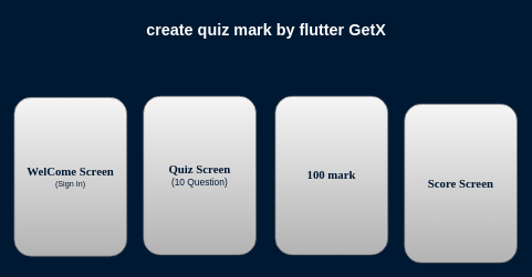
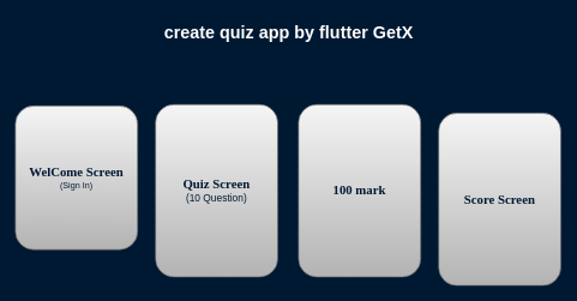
  <mxCell id="0" />
  <mxCell id="1" parent="0" />
- <mxCell id="2" value="&lt;h1 class=&quot;title style-scope ytd-video-primary-info-renderer&quot;&gt;&lt;span dir=&quot;auto&quot; class=&quot;style-scope yt-formatted-string&quot;&gt;create quiz mark by flutter GetX&lt;/span&gt;&lt;/h1&gt;" style="text;html=1;align=center;verticalAlign=middle;resizable=0;points=[];autosize=1;strokeColor=none;fontColor=#FFFFFF;" vertex="1" parent="1"><mxGeometry x="221" y="20" width="357" height="50" as="geometry" /></mxCell>
- <mxCell id="3" value="&lt;font color=&quot;#001933&quot;&gt;&lt;font style=&quot;font-size: 18px&quot; face=&quot;Comic Sans MS&quot;&gt;&lt;b&gt;WelCome Screen&lt;br&gt;&lt;/b&gt;&lt;/font&gt;(Sign In)&lt;/font&gt;" style="rounded=1;whiteSpace=wrap;html=1;gradientColor=#b3b3b3;fillColor=#f5f5f5;strokeColor=#666666;" vertex="1" parent="1"><mxGeometry x="20" y="147" width="170" height="240" as="geometry" /></mxCell>
+ <mxCell id="2" value="&lt;h1 class=&quot;title style-scope ytd-video-primary-info-renderer&quot;&gt;&lt;span dir=&quot;auto&quot; class=&quot;style-scope yt-formatted-string&quot;&gt;create quiz app by flutter GetX&lt;/span&gt;&lt;/h1&gt;" style="text;html=1;align=center;verticalAlign=middle;resizable=0;points=[];autosize=1;strokeColor=none;fontColor=#FFFFFF;" vertex="1" parent="1"><mxGeometry x="221" y="20" width="357" height="50" as="geometry" /></mxCell>
+ <mxCell id="3" value="&lt;font color=&quot;#001933&quot;&gt;&lt;font style=&quot;font-size: 18px&quot; face=&quot;Comic Sans MS&quot;&gt;&lt;b&gt;WelCome Screen&lt;br&gt;&lt;/b&gt;&lt;/font&gt;(Sign In)&lt;/font&gt;" style="rounded=1;whiteSpace=wrap;html=1;gradientColor=#b3b3b3;fillColor=#f5f5f5;strokeColor=#666666;" vertex="1" parent="1"><mxGeometry x="20" y="147" width="170" height="200" as="geometry" /></mxCell>
  <mxCell id="4" value="&lt;span dir=&quot;auto&quot; class=&quot;style-scope yt-formatted-string&quot;&gt;&lt;font color=&quot;#001933&quot; face=&quot;Comic Sans MS&quot; style=&quot;font-size: 18px&quot;&gt;&lt;b&gt; Score Screen&lt;/b&gt;&lt;/font&gt;&lt;/span&gt;" style="rounded=1;whiteSpace=wrap;html=1;gradientColor=#b3b3b3;fillColor=#f5f5f5;strokeColor=#666666;" vertex="1" parent="1"><mxGeometry x="609" y="157" width="170" height="240" as="geometry" /></mxCell>
  <mxCell id="5" value="&lt;span dir=&quot;auto&quot; class=&quot;style-scope yt-formatted-string&quot;&gt;&lt;font style=&quot;font-size: 18px&quot; face=&quot;Comic Sans MS&quot; color=&quot;#001933&quot;&gt;&lt;b&gt;100 mark&lt;/b&gt;&lt;/font&gt;&lt;/span&gt;" style="rounded=1;whiteSpace=wrap;html=1;gradientColor=#b3b3b3;fillColor=#f5f5f5;strokeColor=#666666;" vertex="1" parent="1"><mxGeometry x="414" y="145" width="170" height="240" as="geometry" /></mxCell>
  <mxCell id="6" value="&lt;span dir=&quot;auto&quot; class=&quot;style-scope yt-formatted-string&quot;&gt;&lt;font color=&quot;#001933&quot; face=&quot;Comic Sans MS&quot;&gt;&lt;b&gt;&lt;span style=&quot;font-size: 18px&quot;&gt;Quiz Screen&lt;/span&gt;&lt;br&gt;&lt;/b&gt;&lt;/font&gt;&lt;span dir=&quot;auto&quot; class=&quot;style-scope yt-formatted-string&quot;&gt;&lt;font style=&quot;font-size: 14px&quot; color=&quot;#001933&quot;&gt;(10 Question)&lt;/font&gt;&lt;/span&gt;&lt;font color=&quot;#001933&quot; face=&quot;Comic Sans MS&quot;&gt;&lt;b&gt;&lt;br&gt;&lt;/b&gt;&lt;/font&gt;&lt;/span&gt;" style="rounded=1;whiteSpace=wrap;html=1;gradientColor=#b3b3b3;fillColor=#f5f5f5;strokeColor=#666666;" vertex="1" parent="1"><mxGeometry x="215" y="145" width="170" height="240" as="geometry" /></mxCell>
